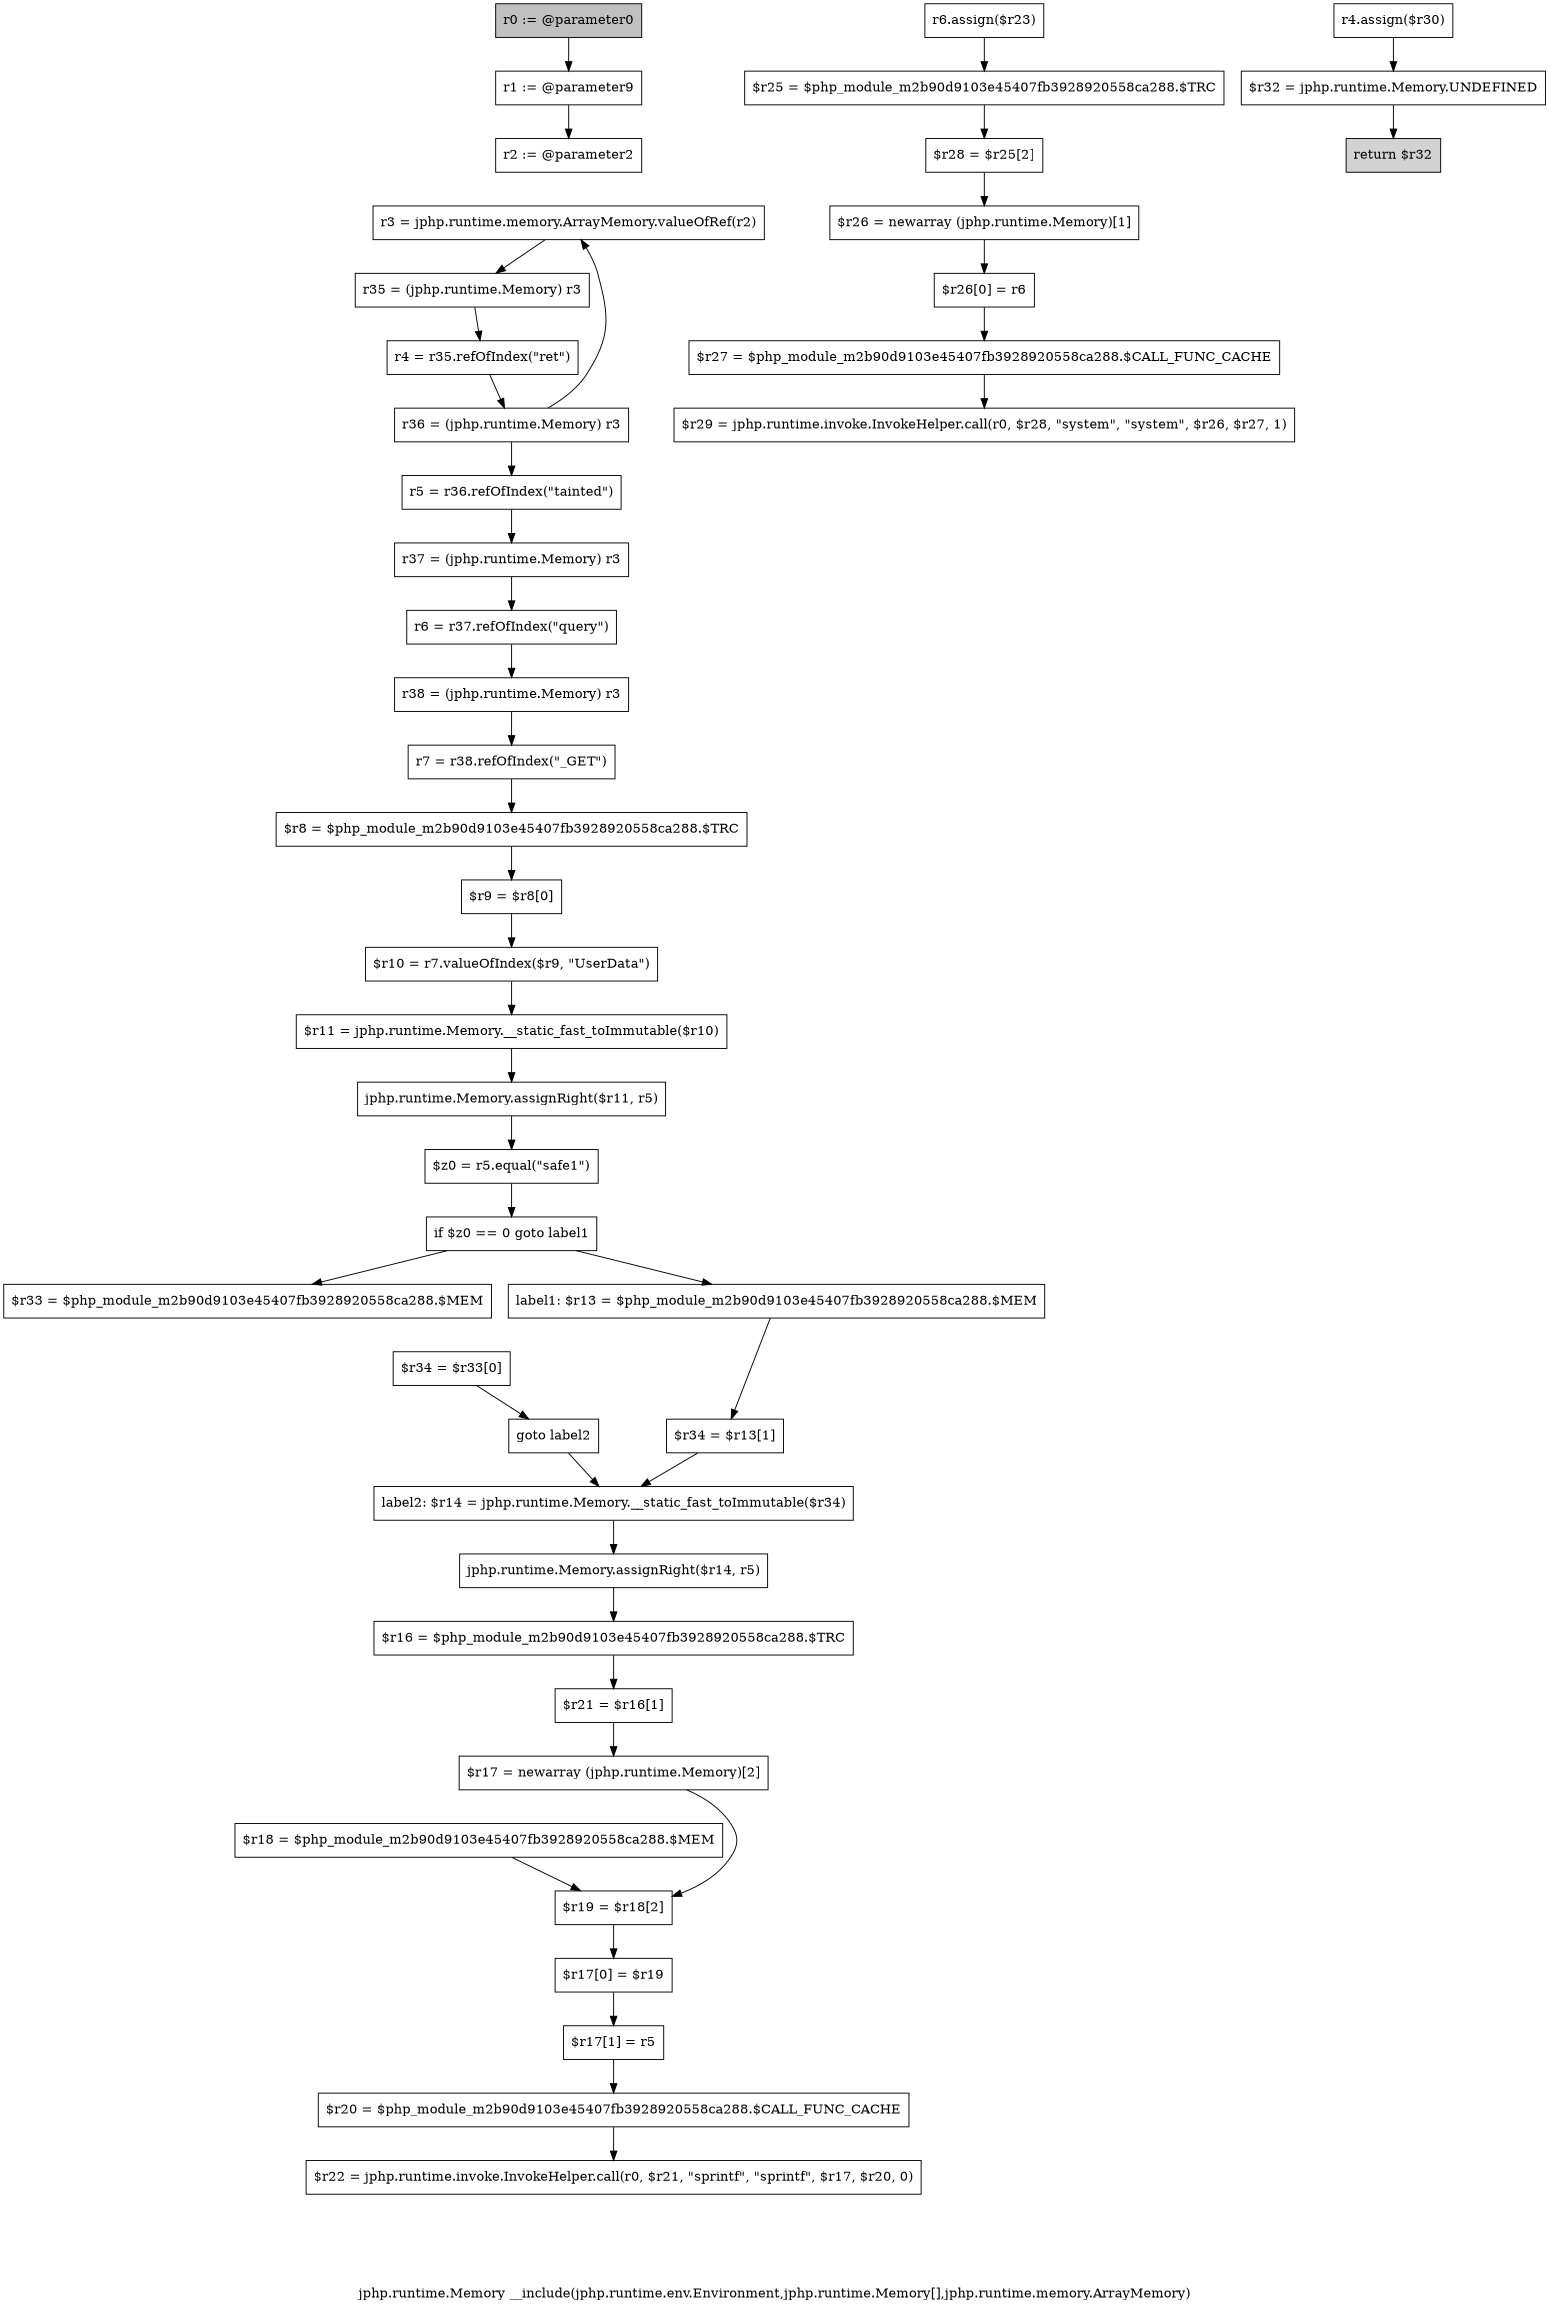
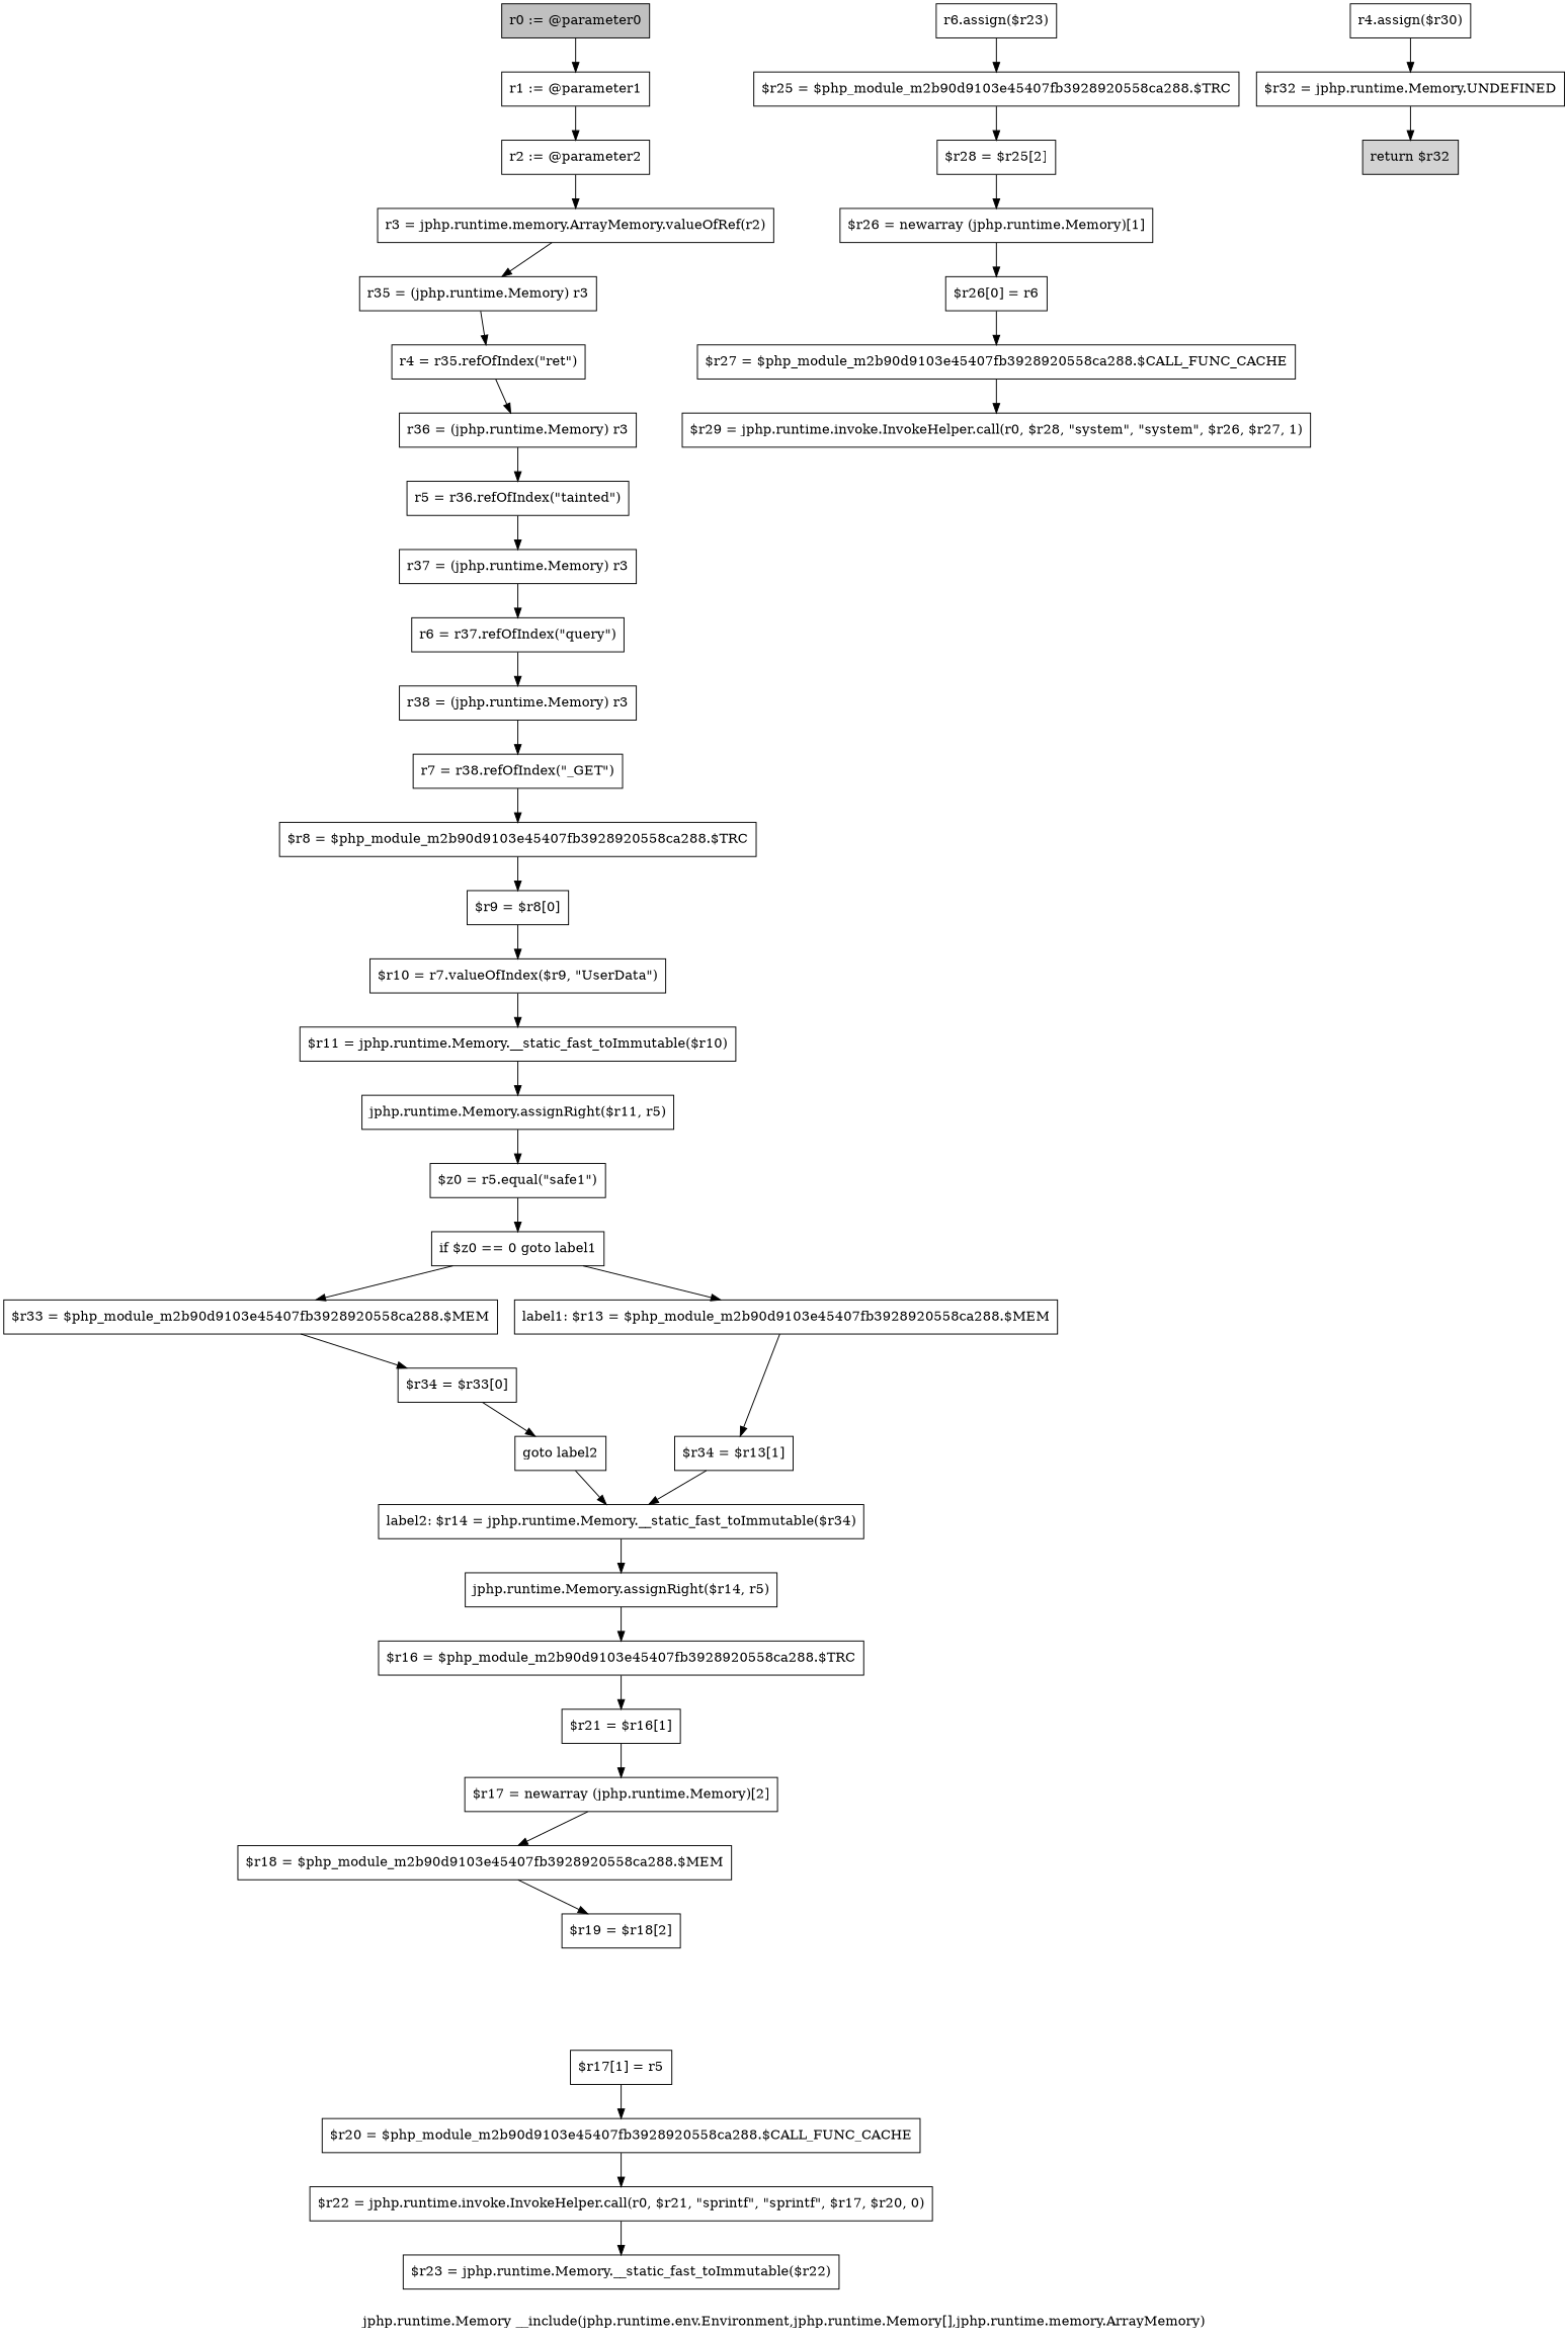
  digraph {
    label="jphp.runtime.Memory __include(jphp.runtime.env.Environment,jphp.runtime.Memory[],jphp.runtime.memory.ArrayMemory)"
    node [shape=box]
    n1 [fillcolor=gray label="r0 := @parameter0" style=filled]
-   n2 [label="r1 := @parameter9"]
+   n2 [label="r1 := @parameter1"]
    n3 [label="r2 := @parameter2"]
    n4 [label="r3 = jphp.runtime.memory.ArrayMemory.valueOfRef(r2)"]
    n5 [label="r35 = (jphp.runtime.Memory) r3"]
    n6 [label="r4 = r35.refOfIndex(\"ret\")"]
    n7 [label="r36 = (jphp.runtime.Memory) r3"]
    n8 [label="r5 = r36.refOfIndex(\"tainted\")"]
    n9 [label="r37 = (jphp.runtime.Memory) r3"]
    n10 [label="r6 = r37.refOfIndex(\"query\")"]
    n11 [label="r38 = (jphp.runtime.Memory) r3"]
    n12 [label="r7 = r38.refOfIndex(\"_GET\")"]
    n13 [label="$r8 = $php_module_m2b90d9103e45407fb3928920558ca288.$TRC"]
    n14 [label="$r9 = $r8[0]"]
    n15 [label="$r10 = r7.valueOfIndex($r9, \"UserData\")"]
    n16 [label="$r11 = jphp.runtime.Memory.__static_fast_toImmutable($r10)"]
    n17 [label="jphp.runtime.Memory.assignRight($r11, r5)"]
    n18 [label="$z0 = r5.equal(\"safe1\")"]
    n19 [label="if $z0 == 0 goto label1"]
    n20 [label="$r33 = $php_module_m2b90d9103e45407fb3928920558ca288.$MEM"]
    n21 [label="label1: $r13 = $php_module_m2b90d9103e45407fb3928920558ca288.$MEM"]
    n22 [label="$r34 = $r33[0]"]
    n23 [label="$r34 = $r13[1]"]
    n24 [label="goto label2"]
    n25 [label="label2: $r14 = jphp.runtime.Memory.__static_fast_toImmutable($r34)"]
    n26 [label="jphp.runtime.Memory.assignRight($r14, r5)"]
    n27 [label="$r16 = $php_module_m2b90d9103e45407fb3928920558ca288.$TRC"]
    n28 [label="$r21 = $r16[1]"]
    n29 [label="$r17 = newarray (jphp.runtime.Memory)[2]"]
    n30 [label="$r18 = $php_module_m2b90d9103e45407fb3928920558ca288.$MEM"]
    n31 [label="$r19 = $r18[2]"]
-   n32 [label="$r17[0] = $r19"]
    n33 [label="$r17[1] = r5"]
    n34 [label="$r20 = $php_module_m2b90d9103e45407fb3928920558ca288.$CALL_FUNC_CACHE"]
    n35 [label="$r22 = jphp.runtime.invoke.InvokeHelper.call(r0, $r21, \"sprintf\", \"sprintf\", $r17, $r20, 0)"]
+   n36 [label="$r23 = jphp.runtime.Memory.__static_fast_toImmutable($r22)"]
    n37 [label="r6.assign($r23)"]
    n38 [label="$r25 = $php_module_m2b90d9103e45407fb3928920558ca288.$TRC"]
    n39 [label="$r28 = $r25[2]"]
    n40 [label="$r26 = newarray (jphp.runtime.Memory)[1]"]
    n41 [label="$r26[0] = r6"]
    n42 [label="$r27 = $php_module_m2b90d9103e45407fb3928920558ca288.$CALL_FUNC_CACHE"]
    n43 [label="$r29 = jphp.runtime.invoke.InvokeHelper.call(r0, $r28, \"system\", \"system\", $r26, $r27, 1)"]
    n44 [label="r4.assign($r30)"]
    n45 [label="$r32 = jphp.runtime.Memory.UNDEFINED"]
    n46 [fillcolor=lightgray label="return $r32" style=filled]
    n1 -> n2
    n2 -> n3
-   n7 -> n4
+   n3 -> n4
    n4 -> n5
    n5 -> n6
    n6 -> n7
    n7 -> n8
    n8 -> n9
    n9 -> n10
    n10 -> n11
    n11 -> n12
    n12 -> n13
    n13 -> n14
    n14 -> n15
    n15 -> n16
    n16 -> n17
    n17 -> n18
    n18 -> n19
    n19 -> n20
    n19 -> n21
+   n20 -> n22
    n21 -> n23
    n22 -> n24
    n23 -> n25
    n24 -> n25
    n25 -> n26
    n26 -> n27
    n27 -> n28
    n28 -> n29
-   n29 -> n31
+   n29 -> n30
    n30 -> n31
-   n31 -> n32
-   n32 -> n33
    n33 -> n34
    n34 -> n35
+   n35 -> n36
    n37 -> n38
    n38 -> n39
    n39 -> n40
    n40 -> n41
    n41 -> n42
    n42 -> n43
    n44 -> n45
    n45 -> n46
  }
